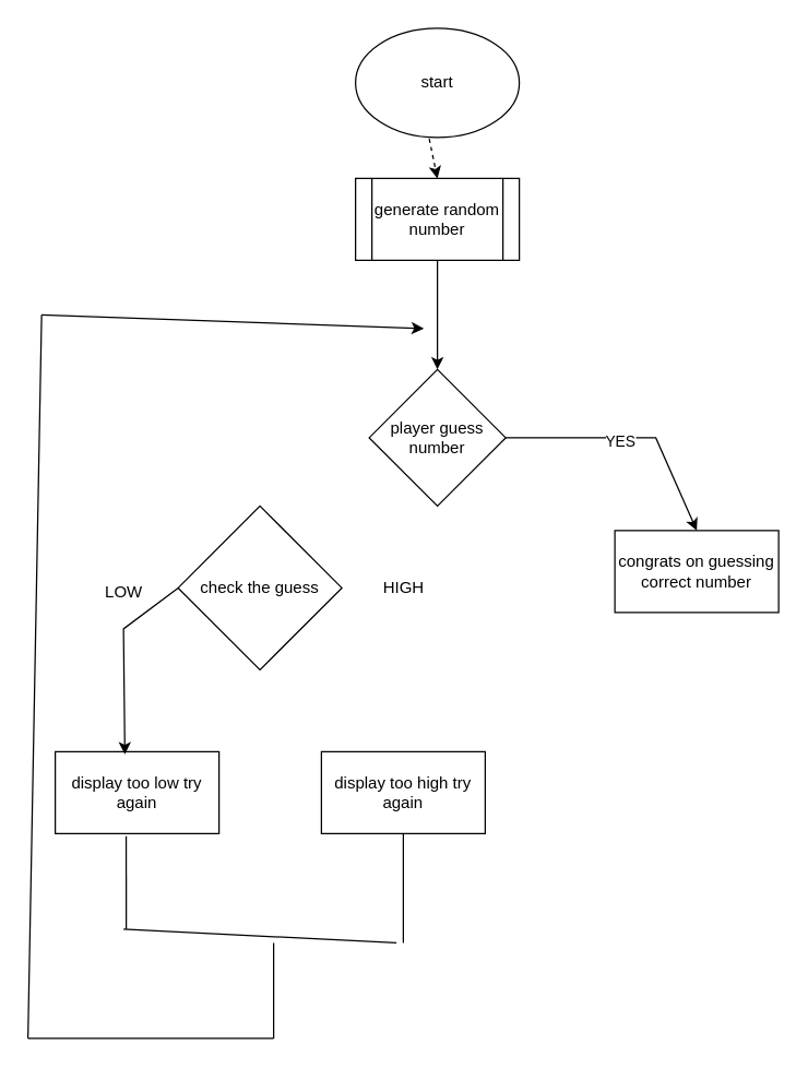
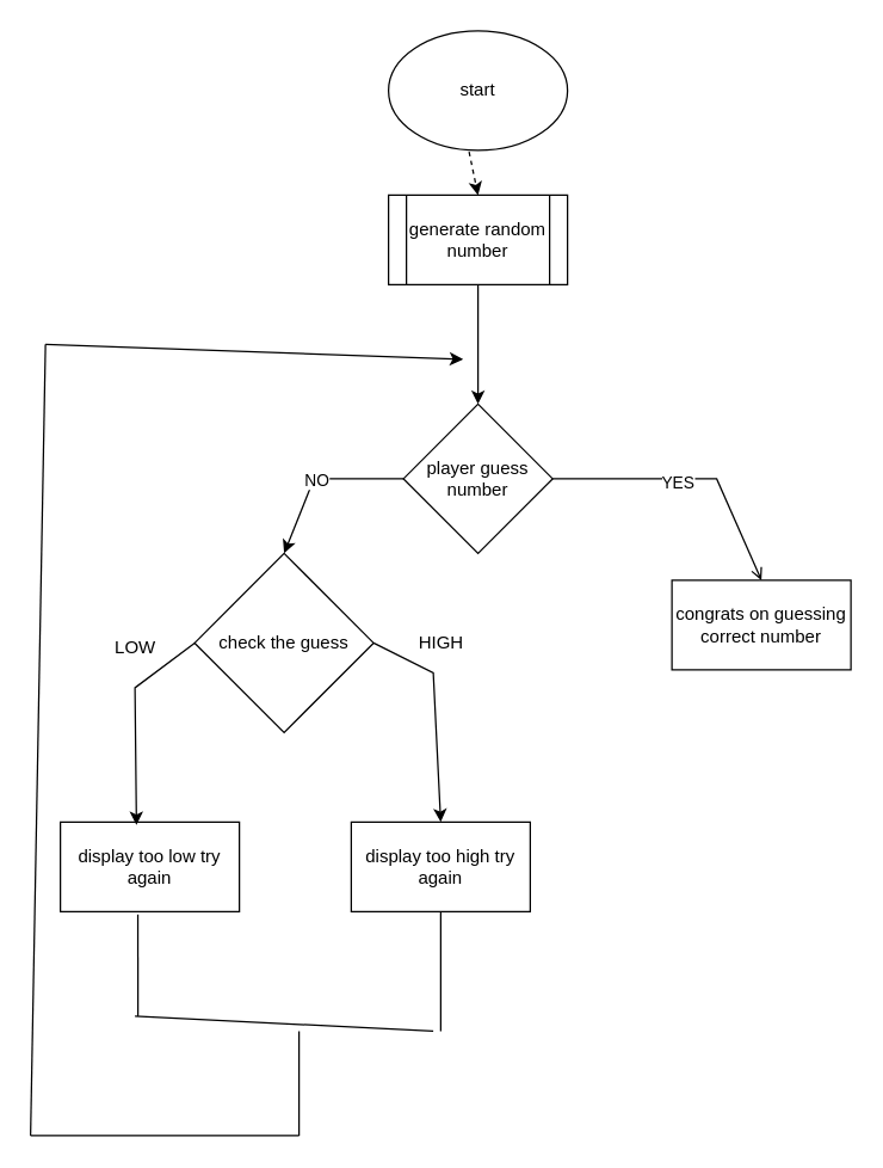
  <mxCell id="0" />
  <mxCell id="1" parent="0" />
  <mxCell id="2" value="start" style="ellipse;whiteSpace=wrap;html=1;" vertex="1" parent="1"><mxGeometry x="260" y="20" width="120" height="80" as="geometry" /></mxCell>
  <mxCell id="3" value="generate random number" style="shape=process;whiteSpace=wrap;html=1;backgroundOutline=1;" vertex="1" parent="1"><mxGeometry x="260" y="130" width="120" height="60" as="geometry" /></mxCell>
  <mxCell id="4" value="player guess number" style="rhombus;whiteSpace=wrap;html=1;" vertex="1" parent="1"><mxGeometry x="270" y="270" width="100" height="100" as="geometry" /></mxCell>
- <mxCell id="5" value="" style="endArrow=classic;html=1;rounded=0;exitX=1;exitY=0.5;exitDx=0;exitDy=0;entryX=0.5;entryY=0;entryDx=0;entryDy=0;" edge="1" parent="1" source="4" target="24"><mxGeometry width="50" height="50" relative="1" as="geometry"><mxPoint x="290" y="830" as="sourcePoint" /><mxPoint x="450" y="320" as="targetPoint" /><Array as="points"><mxPoint x="480" y="320" /></Array></mxGeometry></mxCell>
+ <mxCell id="5" value="" style="endArrow=open;html=1;rounded=0;exitX=1;exitY=0.5;exitDx=0;exitDy=0;entryX=0.5;entryY=0;entryDx=0;entryDy=0;" edge="1" parent="1" source="4" target="24"><mxGeometry width="50" height="50" relative="1" as="geometry"><mxPoint x="290" y="830" as="sourcePoint" /><mxPoint x="450" y="320" as="targetPoint" /><Array as="points"><mxPoint x="480" y="320" /></Array></mxGeometry></mxCell>
  <mxCell id="6" value="YES" style="edgeLabel;html=1;align=center;verticalAlign=middle;resizable=0;points=[];" vertex="1" connectable="0" parent="5"><mxGeometry x="-0.1" y="-2" relative="1" as="geometry"><mxPoint as="offset" /></mxGeometry></mxCell>
+ <mxCell id="7" value="" style="endArrow=classic;html=1;rounded=0;exitX=0;exitY=0.5;exitDx=0;exitDy=0;entryX=0.5;entryY=0;entryDx=0;entryDy=0;" edge="1" parent="1" source="4" target="9"><mxGeometry width="50" height="50" relative="1" as="geometry"><mxPoint x="290" y="830" as="sourcePoint" /><mxPoint x="180" y="320" as="targetPoint" /><Array as="points"><mxPoint x="210" y="320" /></Array></mxGeometry></mxCell>
+ <mxCell id="8" value="NO" style="edgeLabel;html=1;align=center;verticalAlign=middle;resizable=0;points=[];" vertex="1" connectable="0" parent="7"><mxGeometry x="0.044" relative="1" as="geometry"><mxPoint as="offset" /></mxGeometry></mxCell>
  <mxCell id="9" value="check the guess" style="rhombus;whiteSpace=wrap;html=1;" vertex="1" parent="1"><mxGeometry x="130" y="370" width="120" height="120" as="geometry" /></mxCell>
  <mxCell id="10" value="HIGH" style="text;html=1;align=center;verticalAlign=middle;resizable=0;points=[];autosize=1;strokeColor=none;fillColor=none;" vertex="1" parent="1"><mxGeometry x="270" y="415" width="50" height="30" as="geometry" /></mxCell>
  <mxCell id="11" value="LOW" style="text;html=1;align=center;verticalAlign=middle;resizable=0;points=[];autosize=1;strokeColor=none;fillColor=none;" vertex="1" parent="1"><mxGeometry x="65" y="418" width="50" height="30" as="geometry" /></mxCell>
  <mxCell id="12" value="display too low try again" style="rounded=0;whiteSpace=wrap;html=1;" vertex="1" parent="1"><mxGeometry x="40" y="550" width="120" height="60" as="geometry" /></mxCell>
  <mxCell id="13" value="display too high try again" style="rounded=0;whiteSpace=wrap;html=1;" vertex="1" parent="1"><mxGeometry x="235" y="550" width="120" height="60" as="geometry" /></mxCell>
  <mxCell id="14" value="" style="endArrow=classic;html=1;rounded=0;exitX=0;exitY=0.5;exitDx=0;exitDy=0;entryX=0.425;entryY=0.033;entryDx=0;entryDy=0;entryPerimeter=0;" edge="1" parent="1" source="9" target="12"><mxGeometry width="50" height="50" relative="1" as="geometry"><mxPoint x="290" y="830" as="sourcePoint" /><mxPoint x="340" y="780" as="targetPoint" /><Array as="points"><mxPoint x="90" y="460" /></Array></mxGeometry></mxCell>
+ <mxCell id="15" value="" style="endArrow=classic;html=1;rounded=0;exitX=1;exitY=0.5;exitDx=0;exitDy=0;entryX=0.5;entryY=0;entryDx=0;entryDy=0;" edge="1" parent="1" source="9" target="13"><mxGeometry width="50" height="50" relative="1" as="geometry"><mxPoint x="290" y="830" as="sourcePoint" /><mxPoint x="340" y="780" as="targetPoint" /><Array as="points"><mxPoint x="290" y="450" /></Array></mxGeometry></mxCell>
  <mxCell id="16" value="" style="endArrow=none;html=1;rounded=0;entryX=0.5;entryY=1;entryDx=0;entryDy=0;" edge="1" parent="1" target="13"><mxGeometry width="50" height="50" relative="1" as="geometry"><mxPoint x="295" y="690" as="sourcePoint" /><mxPoint x="340" y="780" as="targetPoint" /></mxGeometry></mxCell>
  <mxCell id="17" value="" style="endArrow=none;html=1;rounded=0;exitX=0.433;exitY=1.033;exitDx=0;exitDy=0;exitPerimeter=0;" edge="1" parent="1" source="12"><mxGeometry width="50" height="50" relative="1" as="geometry"><mxPoint x="290" y="830" as="sourcePoint" /><mxPoint x="92" y="680" as="targetPoint" /></mxGeometry></mxCell>
  <mxCell id="18" value="" style="endArrow=none;html=1;rounded=0;" edge="1" parent="1"><mxGeometry width="50" height="50" relative="1" as="geometry"><mxPoint x="90" y="680" as="sourcePoint" /><mxPoint x="290" y="690" as="targetPoint" /></mxGeometry></mxCell>
  <mxCell id="19" value="" style="endArrow=none;html=1;rounded=0;" edge="1" parent="1"><mxGeometry width="50" height="50" relative="1" as="geometry"><mxPoint x="200" y="760" as="sourcePoint" /><mxPoint x="200" y="690" as="targetPoint" /></mxGeometry></mxCell>
  <mxCell id="20" value="" style="endArrow=none;html=1;rounded=0;" edge="1" parent="1"><mxGeometry width="50" height="50" relative="1" as="geometry"><mxPoint x="200" y="760" as="sourcePoint" /><mxPoint x="20" y="760" as="targetPoint" /></mxGeometry></mxCell>
  <mxCell id="21" value="" style="endArrow=none;html=1;rounded=0;" edge="1" parent="1"><mxGeometry width="50" height="50" relative="1" as="geometry"><mxPoint x="20" y="760" as="sourcePoint" /><mxPoint x="30" y="230" as="targetPoint" /></mxGeometry></mxCell>
  <mxCell id="22" value="" style="endArrow=classic;html=1;rounded=0;" edge="1" parent="1"><mxGeometry width="50" height="50" relative="1" as="geometry"><mxPoint x="30" y="230" as="sourcePoint" /><mxPoint x="310" y="240" as="targetPoint" /></mxGeometry></mxCell>
  <mxCell id="23" value="" style="endArrow=classic;html=1;rounded=0;exitX=0.5;exitY=1;exitDx=0;exitDy=0;entryX=0.5;entryY=0;entryDx=0;entryDy=0;" edge="1" parent="1" source="3" target="4"><mxGeometry width="50" height="50" relative="1" as="geometry"><mxPoint x="290" y="830" as="sourcePoint" /><mxPoint x="340" y="780" as="targetPoint" /></mxGeometry></mxCell>
  <mxCell id="24" value="congrats on guessing correct number" style="rounded=0;whiteSpace=wrap;html=1;" vertex="1" parent="1"><mxGeometry x="450" y="388" width="120" height="60" as="geometry" /></mxCell>
  <mxCell id="25" value="" style="endArrow=classic;html=1;rounded=0;exitX=0.45;exitY=1.013;exitDx=0;exitDy=0;exitPerimeter=0;entryX=0.5;entryY=0;entryDx=0;entryDy=0;dashed=1;" edge="1" parent="1" source="2" target="3"><mxGeometry width="50" height="50" relative="1" as="geometry"><mxPoint x="290" y="780" as="sourcePoint" /><mxPoint x="340" y="730" as="targetPoint" /></mxGeometry></mxCell>
